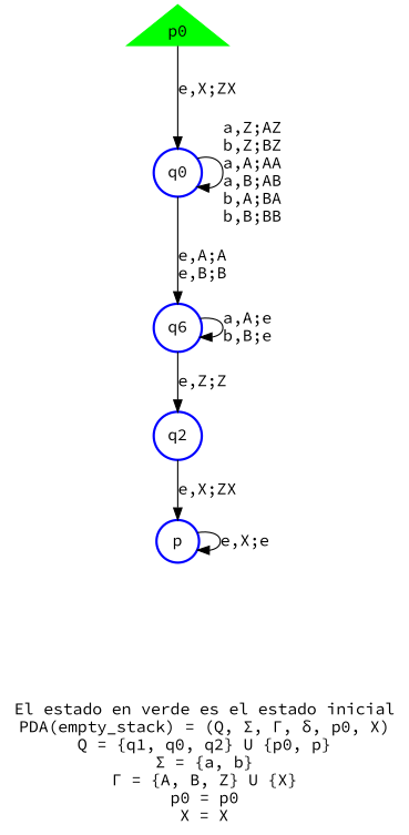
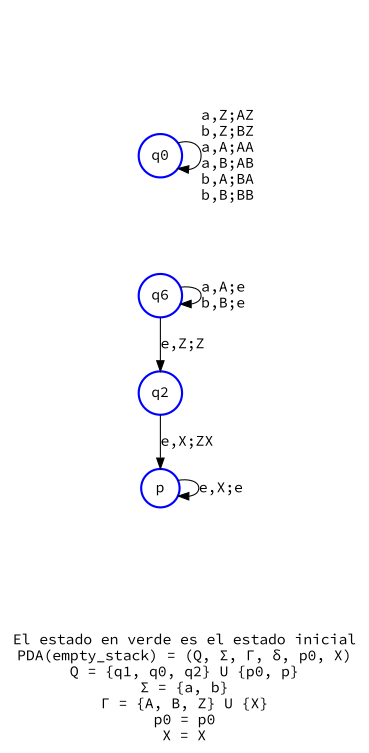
  digraph {
    constraint=false
    fontname="Source Code Pro"
    label="El estado en verde es el estado inicial\nPDA(empty_stack) = (Q, Σ, Γ, δ, p0, X)\nQ = {q1, q0, q2} U {p0, p}\nΣ = {a, b}\nΓ = {A, B, Z} U {X}\np0 = p0\nX = X\n"
    node [color=blue fontname="Source Code Pro" shape=circle style=bold]
    edge [fontname="Source Code Pro"]
    n1 [height=0.55906 label=q0 width=0.55906]
    n2 [height=0.55906 label=q6 width=0.55906]
    n3 [height=0.55906 label=q2 peripheries=1 width=0.55906]
    n4 [label=p]
-   n5 [color=green label=p0 shape=triangle style=filled]
    n1 -> n1 [label="a,Z;AZ\nb,Z;BZ\na,A;AA\na,B;AB\nb,A;BA\nb,B;BB"]
-   n1 -> n2 [label="e,A;A\ne,B;B"]
    n2 -> n2 [label="a,A;e\nb,B;e"]
    n2 -> n3 [label="e,Z;Z"]
    n3 -> n4 [label="e,X;ZX"]
    n4 -> n4 [label="e,X;e"]
-   n5 -> n1 [label="e,X;ZX"]
  }
